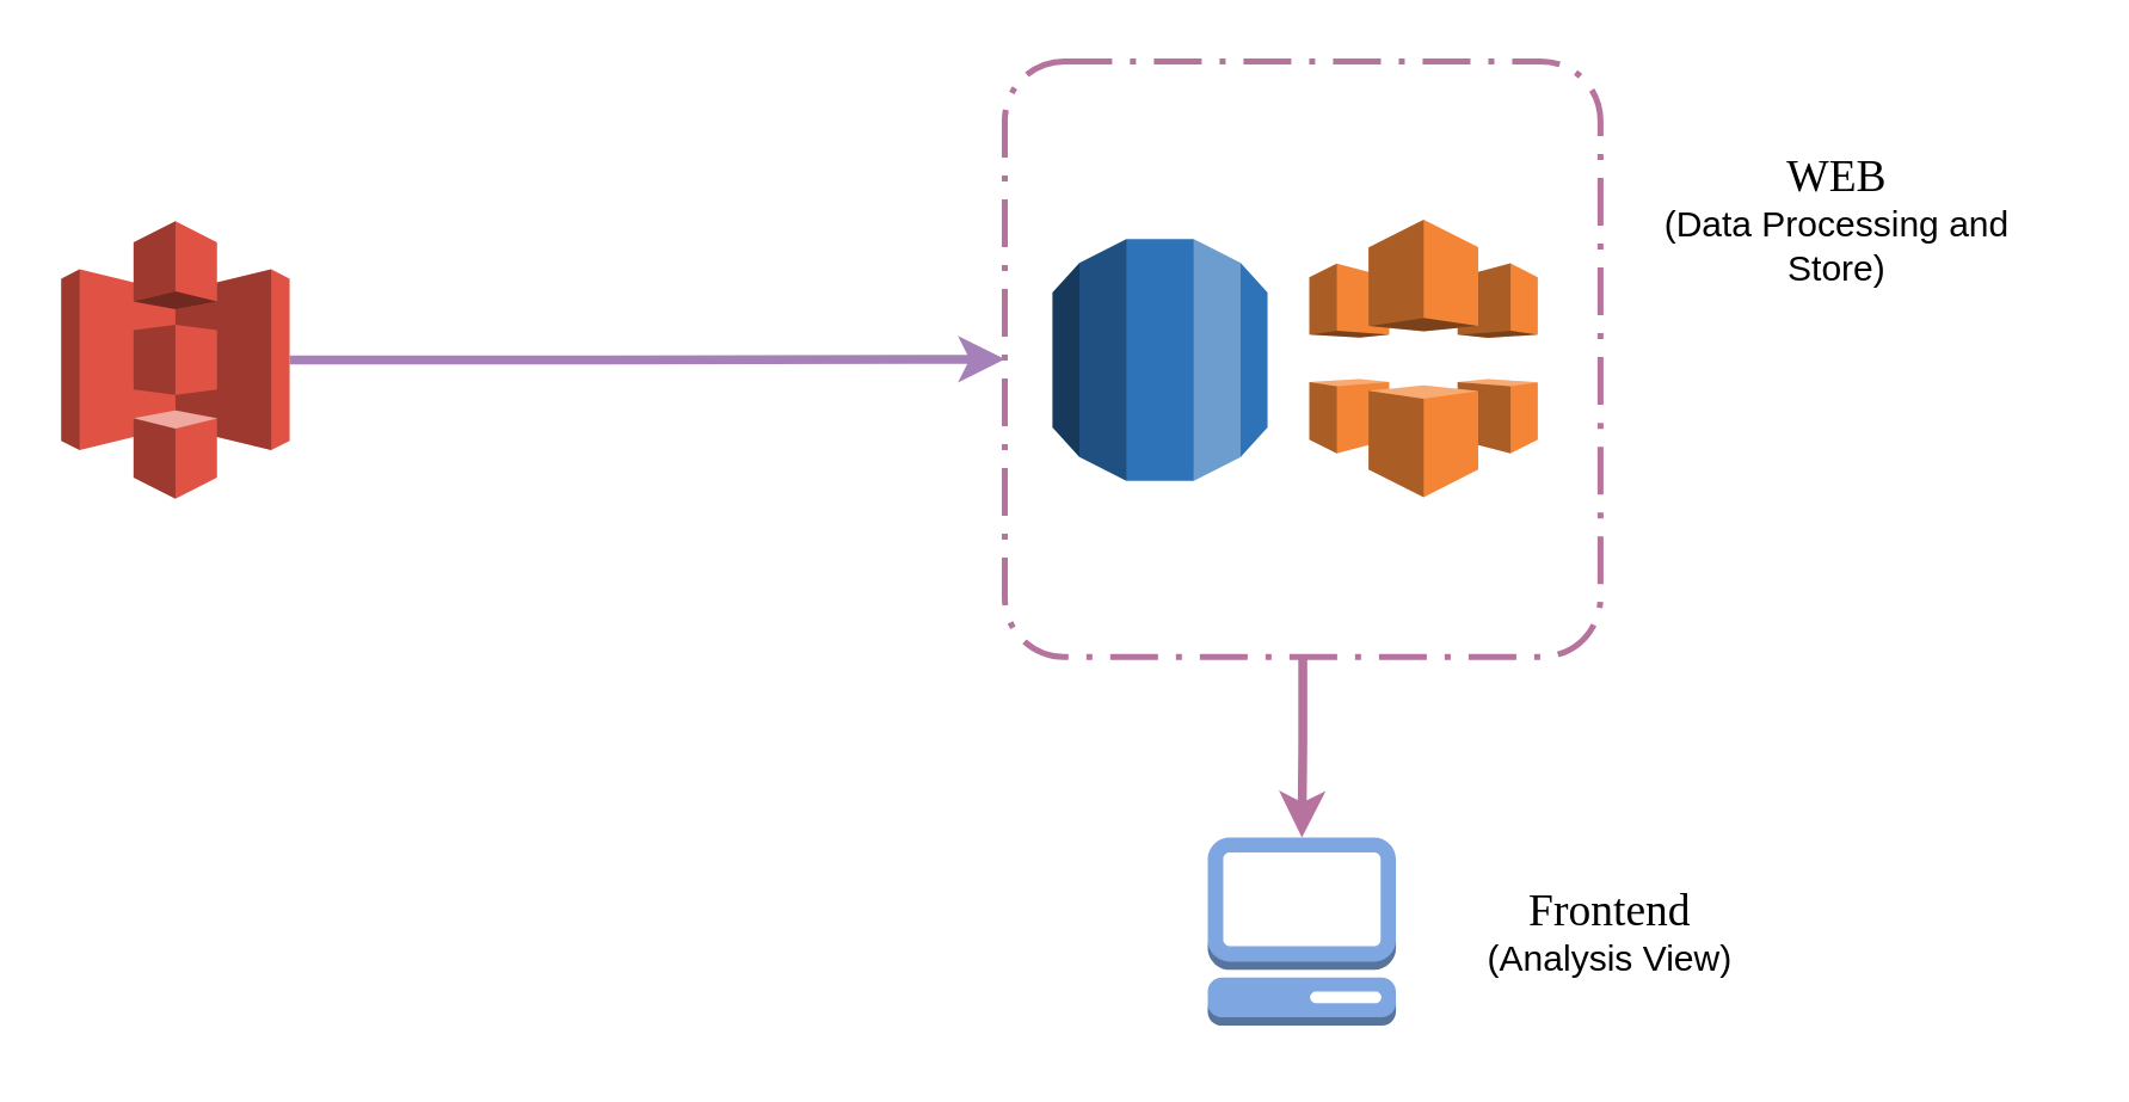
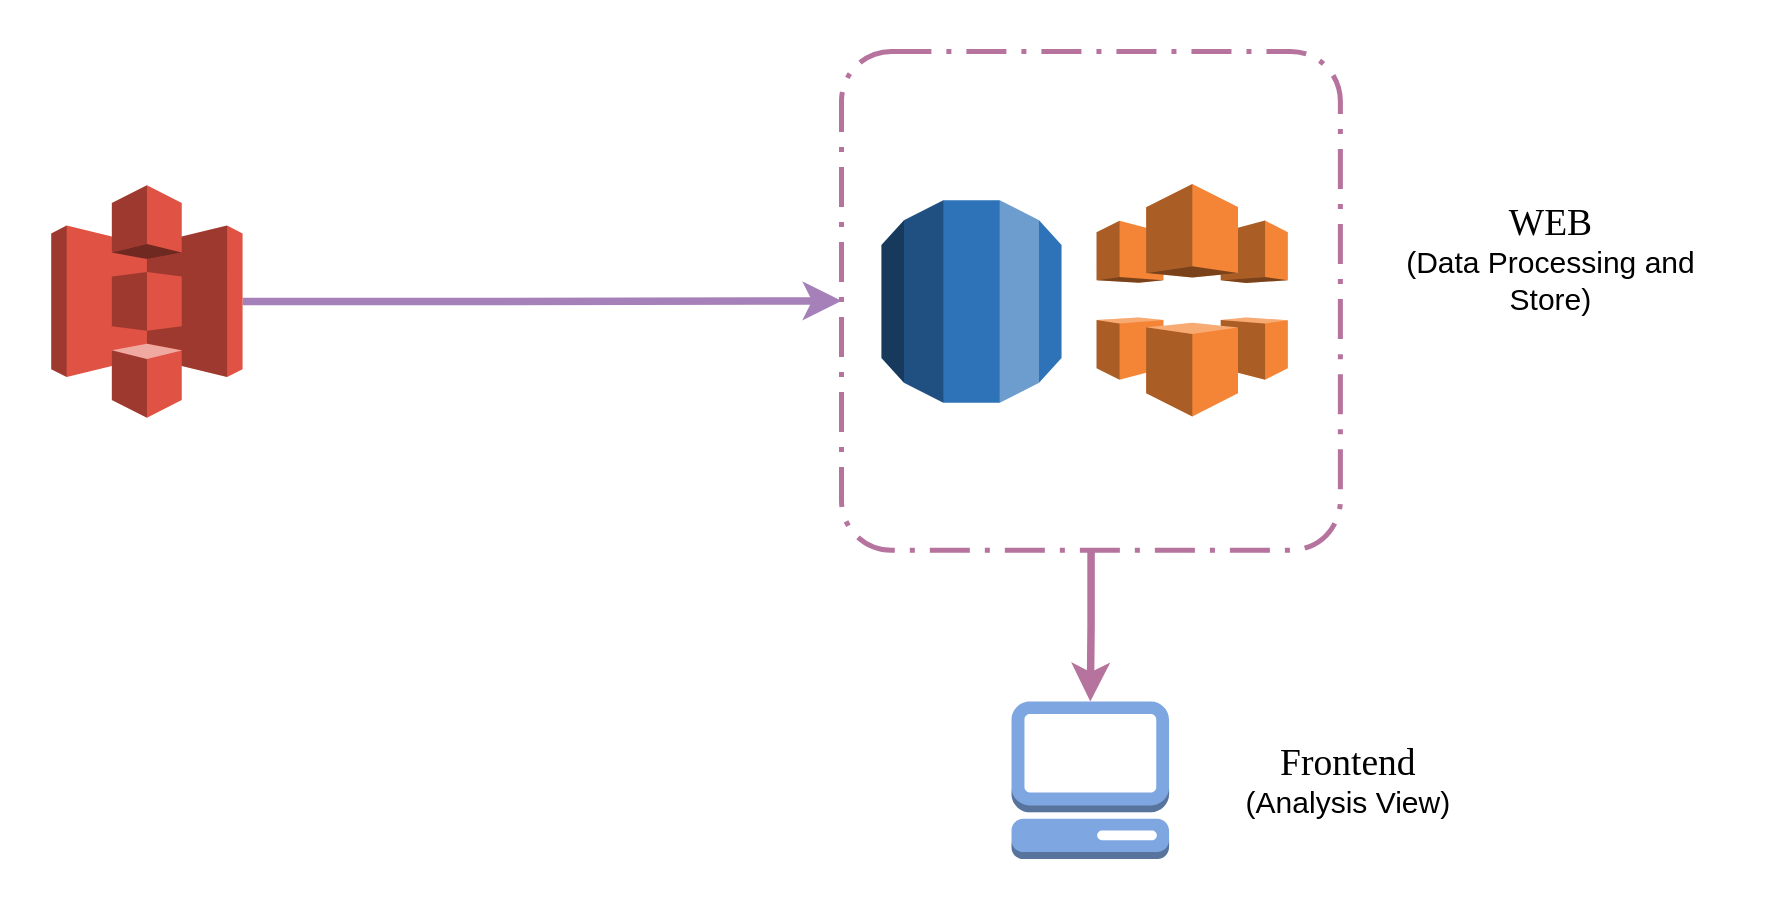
  <mxCell id="0" />
  <mxCell id="1" parent="0" />
  <mxCell id="2" style="edgeStyle=orthogonalEdgeStyle;rounded=0;orthogonalLoop=1;jettySize=auto;html=1;entryX=0.5;entryY=0;entryDx=0;entryDy=0;entryPerimeter=0;strokeWidth=3;strokeColor=#B5739D;" edge="1" parent="1" source="3" target="5"><mxGeometry relative="1" as="geometry" /></mxCell>
  <mxCell id="3" value="" style="rounded=1;arcSize=10;dashed=1;strokeColor=#B5739D;fillColor=none;gradientColor=none;dashPattern=8 3 1 3;strokeWidth=2;shadow=0;comic=0;fontFamily=Verdana;fontSize=12;fontColor=#000000;html=1;" parent="1" vertex="1"><mxGeometry x="336" y="20" width="199.5" height="199.5" as="geometry" /></mxCell>
  <mxCell id="4" value="" style="dashed=0;html=1;shape=mxgraph.aws3.rds;fillColor=#2E73B8;gradientColor=none;rounded=1;shadow=0;comic=0;strokeColor=#E6E6E6;strokeWidth=6;fontFamily=Verdana;fontSize=12;fontColor=#000000;" parent="1" vertex="1"><mxGeometry x="352" y="79.5" width="72" height="81" as="geometry" /></mxCell>
  <mxCell id="5" value="" style="dashed=0;html=1;shape=mxgraph.aws3.management_console;fillColor=#7EA6E0;rounded=1;shadow=0;comic=0;strokeColor=#9673a6;strokeWidth=6;fontFamily=Verdana;fontSize=12;" parent="1" vertex="1"><mxGeometry x="404" y="280" width="63" height="63" as="geometry" /></mxCell>
  <mxCell id="6" style="edgeStyle=orthogonalEdgeStyle;rounded=0;orthogonalLoop=1;jettySize=auto;html=1;entryX=0;entryY=0.5;entryDx=0;entryDy=0;strokeWidth=3;strokeColor=#A680B8;" edge="1" parent="1" source="7" target="3"><mxGeometry relative="1" as="geometry"><Array as="points"><mxPoint x="188" y="120" /><mxPoint x="188" y="120" /></Array></mxGeometry></mxCell>
  <mxCell id="7" value="" style="dashed=0;html=1;shape=mxgraph.aws3.s3;fillColor=#E05243;gradientColor=none;rounded=1;shadow=0;comic=0;strokeColor=#E6E6E6;strokeWidth=6;fontFamily=Verdana;fontSize=12;fontColor=#000000;" vertex="1" parent="1"><mxGeometry x="20" y="73.5" width="76.5" height="93" as="geometry" /></mxCell>
  <mxCell id="8" value="" style="dashed=0;html=1;shape=mxgraph.aws3.cloudfront;fillColor=#F58536;gradientColor=none;rounded=1;shadow=0;comic=0;strokeColor=#E6E6E6;strokeWidth=6;fontFamily=Verdana;fontSize=12;fontColor=#000000;" vertex="1" parent="1"><mxGeometry x="438" y="73" width="76.5" height="93" as="geometry" /></mxCell>
- <mxCell id="9" value="&lt;font face=&quot;Tahoma&quot;&gt;&lt;span style=&quot;font-size: 15px&quot;&gt;WEB&lt;br&gt;&lt;/span&gt;&lt;/font&gt;(Data Processing and Store)&lt;br&gt;" style="text;html=1;strokeColor=none;fillColor=none;align=center;verticalAlign=middle;whiteSpace=wrap;rounded=0;" vertex="1" parent="1"><mxGeometry x="539" y="38" width="152" height="70" as="geometry" /></mxCell>
+ <mxCell id="9" value="&lt;font face=&quot;Tahoma&quot;&gt;&lt;span style=&quot;font-size: 15px&quot;&gt;WEB&lt;br&gt;&lt;/span&gt;&lt;/font&gt;(Data Processing and Store)&lt;br&gt;" style="text;html=1;strokeColor=none;fillColor=none;align=center;verticalAlign=middle;whiteSpace=wrap;rounded=0;" vertex="1" parent="1"><mxGeometry x="544" y="68" width="152" height="70" as="geometry" /></mxCell>
  <mxCell id="10" value="&lt;font face=&quot;Tahoma&quot;&gt;&lt;span style=&quot;font-size: 15px&quot;&gt;Frontend&lt;br&gt;&lt;/span&gt;&lt;/font&gt;(Analysis View)&lt;br&gt;" style="text;html=1;strokeColor=none;fillColor=none;align=center;verticalAlign=middle;whiteSpace=wrap;rounded=0;" vertex="1" parent="1"><mxGeometry x="463" y="276.5" width="152" height="70" as="geometry" /></mxCell>
